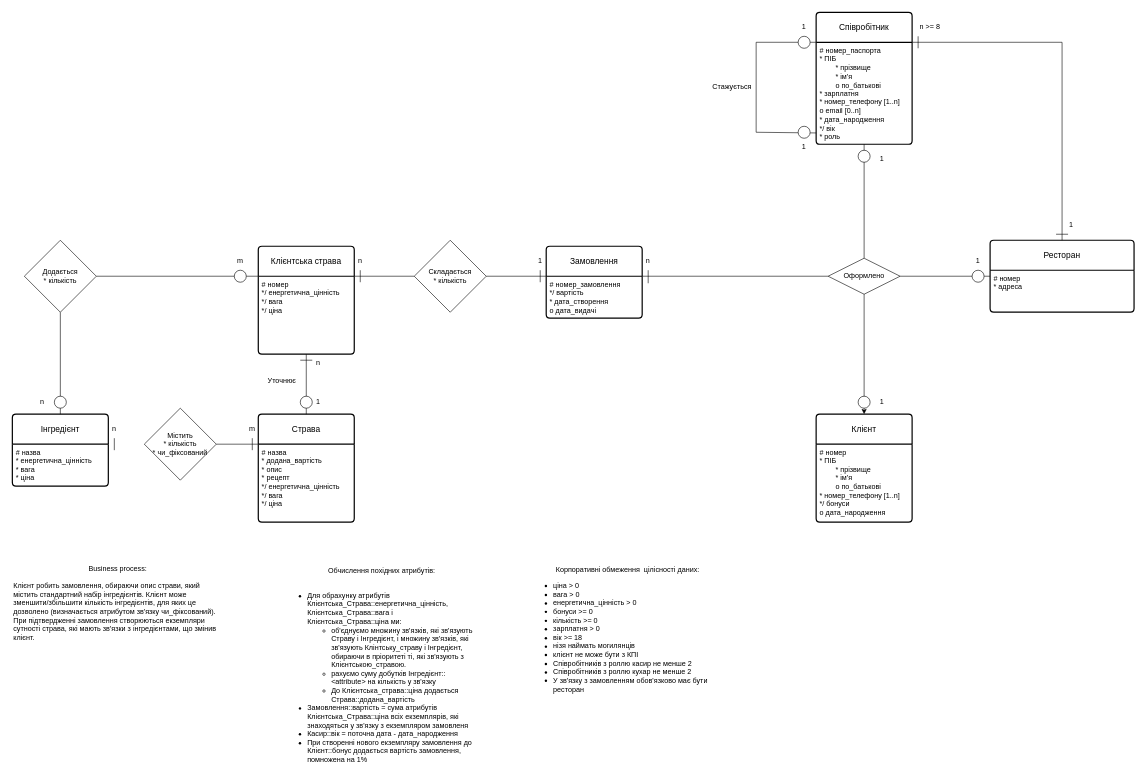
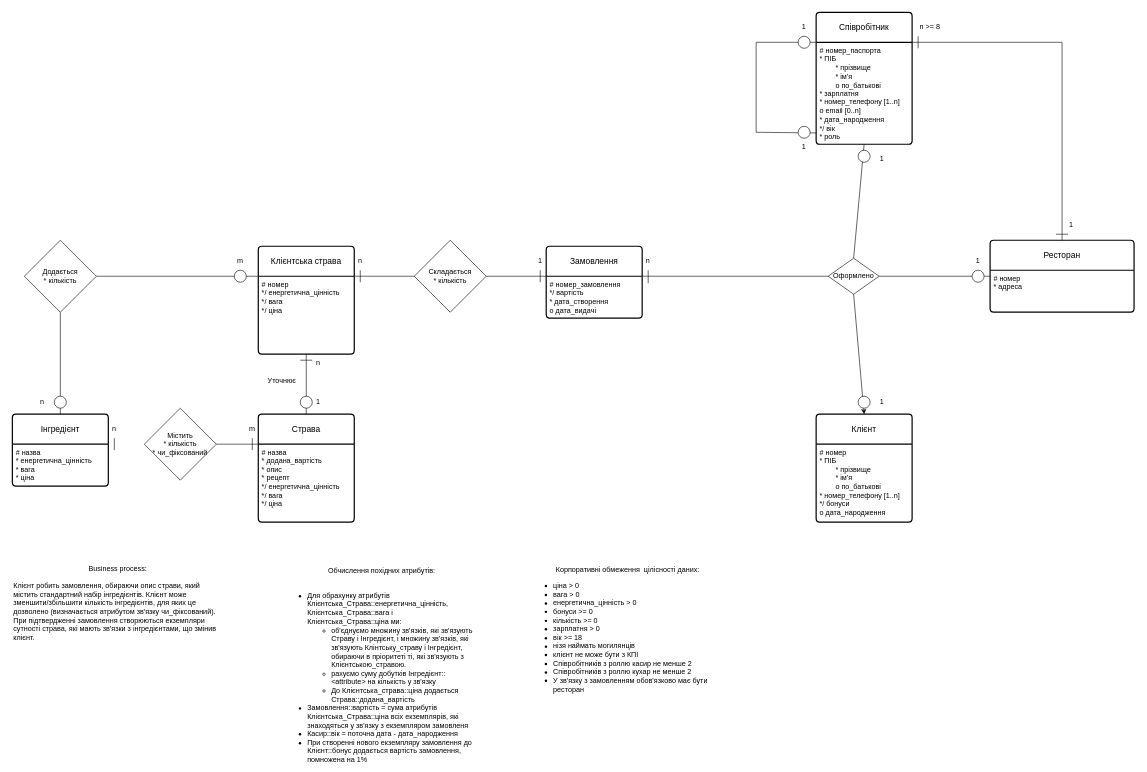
  <mxCell id="0" />
  <mxCell id="1" parent="0" />
  <mxCell id="2" value="Інгредієнт" style="swimlane;childLayout=stackLayout;horizontal=1;startSize=50;horizontalStack=0;rounded=1;fontSize=14;fontStyle=0;strokeWidth=2;resizeParent=0;resizeLast=1;shadow=0;dashed=0;align=center;arcSize=4;whiteSpace=wrap;html=1;" parent="1" vertex="1"><mxGeometry x="20" y="690" width="160" height="120" as="geometry" /></mxCell>
  <mxCell id="3" value="# назва&lt;div&gt;* енергетична_цінність&lt;/div&gt;&lt;div&gt;* вага&lt;/div&gt;&lt;div&gt;* ціна&lt;/div&gt;" style="align=left;strokeColor=none;fillColor=none;spacingLeft=4;fontSize=12;verticalAlign=top;resizable=0;rotatable=0;part=1;html=1;" parent="2" vertex="1"><mxGeometry y="50" width="160" height="70" as="geometry" /></mxCell>
  <mxCell id="4" value="Страва" style="swimlane;childLayout=stackLayout;horizontal=1;startSize=50;horizontalStack=0;rounded=1;fontSize=14;fontStyle=0;strokeWidth=2;resizeParent=0;resizeLast=1;shadow=0;dashed=0;align=center;arcSize=4;whiteSpace=wrap;html=1;rotation=0;" parent="1" vertex="1"><mxGeometry x="430" y="690" width="160" height="180" as="geometry" /></mxCell>
  <mxCell id="5" value="# назва&lt;div&gt;* додана_вартість&lt;/div&gt;&lt;div&gt;* опис&lt;/div&gt;&lt;div&gt;* рецепт&lt;/div&gt;&lt;div&gt;&lt;div&gt;*/&amp;nbsp;&lt;span style=&quot;background-color: initial;&quot;&gt;енергетична_цінність&lt;/span&gt;&lt;/div&gt;&lt;div&gt;&lt;span style=&quot;background-color: initial;&quot;&gt;*/ вага&lt;/span&gt;&lt;/div&gt;&lt;div&gt;&lt;span style=&quot;background-color: initial;&quot;&gt;*/ ціна&lt;/span&gt;&lt;/div&gt;&lt;/div&gt;" style="align=left;strokeColor=none;fillColor=none;spacingLeft=4;fontSize=12;verticalAlign=top;resizable=0;rotatable=0;part=1;html=1;" parent="4" vertex="1"><mxGeometry y="50" width="160" height="130" as="geometry" /></mxCell>
  <mxCell id="6" value="Замовлення" style="swimlane;childLayout=stackLayout;horizontal=1;startSize=50;horizontalStack=0;rounded=1;fontSize=14;fontStyle=0;strokeWidth=2;resizeParent=0;resizeLast=1;shadow=0;dashed=0;align=center;arcSize=4;whiteSpace=wrap;html=1;" parent="1" vertex="1"><mxGeometry x="910" y="410" width="160" height="120" as="geometry" /></mxCell>
  <mxCell id="7" value="# номер_замовлення&lt;div&gt;*/ вартість&lt;/div&gt;&lt;div&gt;* дата_створення&lt;/div&gt;&lt;div&gt;o дата_видачі&lt;/div&gt;" style="align=left;strokeColor=none;fillColor=none;spacingLeft=4;fontSize=12;verticalAlign=top;resizable=0;rotatable=0;part=1;html=1;" parent="6" vertex="1"><mxGeometry y="50" width="160" height="70" as="geometry" /></mxCell>
  <mxCell id="8" value="Містить&lt;div&gt;* кількість&lt;/div&gt;&lt;div&gt;* чи_фіксований&lt;/div&gt;" style="shape=rhombus;perimeter=rhombusPerimeter;whiteSpace=wrap;html=1;align=center;rotation=0;" parent="1" vertex="1"><mxGeometry x="240" y="680" width="120" height="120" as="geometry" /></mxCell>
  <mxCell id="9" value="" style="endArrow=none;html=1;rounded=0;exitX=1;exitY=0.5;exitDx=0;exitDy=0;entryX=0;entryY=0;entryDx=0;entryDy=0;" parent="1" source="8" target="5" edge="1"><mxGeometry width="50" height="50" relative="1" as="geometry"><mxPoint x="390" y="700" as="sourcePoint" /><mxPoint x="440" y="650" as="targetPoint" /></mxGeometry></mxCell>
  <mxCell id="10" value="" style="endArrow=none;html=1;rounded=0;" parent="1" edge="1"><mxGeometry width="50" height="50" relative="1" as="geometry"><mxPoint x="190" y="750" as="sourcePoint" /><mxPoint x="190" y="730" as="targetPoint" /></mxGeometry></mxCell>
  <mxCell id="11" value="" style="endArrow=none;html=1;rounded=0;" parent="1" edge="1"><mxGeometry width="50" height="50" relative="1" as="geometry"><mxPoint x="420" y="750" as="sourcePoint" /><mxPoint x="420" y="730" as="targetPoint" /></mxGeometry></mxCell>
  <mxCell id="12" value="n" style="text;html=1;align=center;verticalAlign=middle;whiteSpace=wrap;rounded=0;" parent="1" vertex="1"><mxGeometry x="160" y="700" width="60" height="30" as="geometry" /></mxCell>
  <mxCell id="13" value="m" style="text;html=1;align=center;verticalAlign=middle;whiteSpace=wrap;rounded=0;" parent="1" vertex="1"><mxGeometry x="390" y="700" width="60" height="30" as="geometry" /></mxCell>
  <mxCell id="14" value="" style="endArrow=none;html=1;rounded=0;exitX=0.5;exitY=0;exitDx=0;exitDy=0;entryX=0.5;entryY=1;entryDx=0;entryDy=0;" parent="1" source="4" target="16" edge="1"><mxGeometry width="50" height="50" relative="1" as="geometry"><mxPoint x="780" y="760" as="sourcePoint" /><mxPoint x="850" y="740" as="targetPoint" /></mxGeometry></mxCell>
  <mxCell id="15" value="Клієнтська страва" style="swimlane;childLayout=stackLayout;horizontal=1;startSize=50;horizontalStack=0;rounded=1;fontSize=14;fontStyle=0;strokeWidth=2;resizeParent=0;resizeLast=1;shadow=0;dashed=0;align=center;arcSize=4;whiteSpace=wrap;html=1;rotation=0;" parent="1" vertex="1"><mxGeometry x="430" y="410" width="160" height="180" as="geometry" /></mxCell>
  <mxCell id="16" value="&lt;div&gt;# номер&lt;/div&gt;&lt;div&gt;*/&amp;nbsp;&lt;span style=&quot;background-color: initial;&quot;&gt;енергетична_цінність&lt;/span&gt;&lt;/div&gt;&lt;div&gt;&lt;span style=&quot;background-color: initial;&quot;&gt;*/ вага&lt;/span&gt;&lt;/div&gt;&lt;div&gt;&lt;span style=&quot;background-color: initial;&quot;&gt;*/ ціна&lt;/span&gt;&lt;/div&gt;" style="align=left;strokeColor=none;fillColor=none;spacingLeft=4;fontSize=12;verticalAlign=top;resizable=0;rotatable=0;part=1;html=1;" parent="15" vertex="1"><mxGeometry y="50" width="160" height="130" as="geometry" /></mxCell>
  <mxCell id="17" value="Уточнює" style="text;strokeColor=none;fillColor=none;spacingLeft=4;spacingRight=4;overflow=hidden;rotatable=0;points=[[0,0.5],[1,0.5]];portConstraint=eastwest;fontSize=12;whiteSpace=wrap;html=1;rotation=0;" parent="1" vertex="1"><mxGeometry x="440" y="620" width="80" height="30" as="geometry" /></mxCell>
  <mxCell id="18" value="" style="endArrow=none;html=1;rounded=0;" parent="1" edge="1"><mxGeometry width="50" height="50" relative="1" as="geometry"><mxPoint x="520" y="600" as="sourcePoint" /><mxPoint x="500" y="600" as="targetPoint" /></mxGeometry></mxCell>
  <mxCell id="19" value="" style="ellipse;whiteSpace=wrap;html=1;aspect=fixed;" parent="1" vertex="1"><mxGeometry x="500" y="660" width="20" height="20" as="geometry" /></mxCell>
  <mxCell id="20" value="1" style="text;html=1;align=center;verticalAlign=middle;whiteSpace=wrap;rounded=0;" parent="1" vertex="1"><mxGeometry x="500" y="655" width="60" height="30" as="geometry" /></mxCell>
  <mxCell id="21" value="n" style="text;html=1;align=center;verticalAlign=middle;whiteSpace=wrap;rounded=0;" parent="1" vertex="1"><mxGeometry x="500" y="590" width="60" height="30" as="geometry" /></mxCell>
  <mxCell id="22" value="" style="endArrow=none;html=1;rounded=0;entryX=0;entryY=0;entryDx=0;entryDy=0;exitX=1;exitY=0.5;exitDx=0;exitDy=0;" parent="1" source="24" target="16" edge="1"><mxGeometry width="50" height="50" relative="1" as="geometry"><mxPoint x="200" as="sourcePoint" y="500" /><mxPoint x="250" y="640" as="targetPoint" /></mxGeometry></mxCell>
  <mxCell id="23" value="" style="endArrow=none;html=1;rounded=0;entryX=0.5;entryY=0;entryDx=0;entryDy=0;exitX=0.5;exitY=0;exitDx=0;exitDy=0;" parent="1" source="26" target="2" edge="1"><mxGeometry width="50" height="50" relative="1" as="geometry"><mxPoint x="100" y="490" as="sourcePoint" /><mxPoint x="440" y="470" as="targetPoint" /></mxGeometry></mxCell>
  <mxCell id="24" value="Додається&lt;div&gt;* кількість&lt;/div&gt;" style="shape=rhombus;perimeter=rhombusPerimeter;whiteSpace=wrap;html=1;align=center;rotation=0;" parent="1" vertex="1"><mxGeometry x="40" y="400" width="120" height="120" as="geometry" /></mxCell>
  <mxCell id="25" value="" style="endArrow=none;html=1;rounded=0;entryX=0.5;entryY=0;entryDx=0;entryDy=0;exitX=0.5;exitY=1;exitDx=0;exitDy=0;" parent="1" source="24" target="26" edge="1"><mxGeometry width="50" height="50" relative="1" as="geometry"><mxPoint x="100" y="490" as="sourcePoint" /><mxPoint x="100" y="690" as="targetPoint" /></mxGeometry></mxCell>
  <mxCell id="26" value="" style="ellipse;whiteSpace=wrap;html=1;" parent="1" vertex="1"><mxGeometry x="90" y="660" width="20" height="20" as="geometry" /></mxCell>
  <mxCell id="27" value="n" style="text;html=1;align=center;verticalAlign=middle;whiteSpace=wrap;rounded=0;" parent="1" vertex="1"><mxGeometry x="40" y="655" width="60" height="30" as="geometry" /></mxCell>
  <mxCell id="28" value="m" style="text;html=1;align=center;verticalAlign=middle;whiteSpace=wrap;rounded=0;" parent="1" vertex="1"><mxGeometry x="370" y="420" width="60" height="30" as="geometry" /></mxCell>
  <mxCell id="29" value="&lt;div style=&quot;text-align: center;&quot;&gt;&lt;span style=&quot;background-color: initial;&quot;&gt;Business process:&lt;/span&gt;&lt;/div&gt;&lt;div style=&quot;text-align: center;&quot;&gt;&lt;span style=&quot;background-color: initial;&quot;&gt;&lt;br&gt;&lt;/span&gt;&lt;/div&gt;&lt;div&gt;Клієнт робить замовлення, обираючи опис страви, який містить стандартний набір інгредієнтів. Клієнт може зменшити/збільшити кількість інгредієнтів, для яких це дозволено (визначається атрибутом зв'язку чи_фіксований). При підтвердженні замовлення створюються екземпляри сутності страва, які мають зв'язки з інгредієнтами, що змінив клієнт.&lt;/div&gt;" style="text;html=1;align=left;verticalAlign=middle;whiteSpace=wrap;rounded=0;" parent="1" vertex="1"><mxGeometry x="20" y="990" width="350" height="30" as="geometry" /></mxCell>
  <mxCell id="30" value="Складається&lt;div&gt;* кількість&lt;/div&gt;" style="shape=rhombus;perimeter=rhombusPerimeter;whiteSpace=wrap;html=1;align=center;rotation=0;" parent="1" vertex="1"><mxGeometry x="690" y="400" width="120" height="120" as="geometry" /></mxCell>
  <mxCell id="31" value="" style="endArrow=none;html=1;rounded=0;exitX=1;exitY=0;exitDx=0;exitDy=0;" parent="1" source="16" target="30" edge="1"><mxGeometry width="50" height="50" relative="1" as="geometry"><mxPoint x="620" y="590" as="sourcePoint" /><mxPoint x="670" y="540" as="targetPoint" /></mxGeometry></mxCell>
  <mxCell id="32" value="" style="endArrow=none;html=1;rounded=0;exitX=1;exitY=0.5;exitDx=0;exitDy=0;entryX=0;entryY=0;entryDx=0;entryDy=0;" parent="1" source="30" target="7" edge="1"><mxGeometry width="50" height="50" relative="1" as="geometry"><mxPoint x="600" y="470" as="sourcePoint" /><mxPoint x="700" y="470" as="targetPoint" /></mxGeometry></mxCell>
  <mxCell id="33" value="" style="endArrow=none;html=1;rounded=0;" parent="1" edge="1"><mxGeometry width="50" height="50" relative="1" as="geometry"><mxPoint x="900" y="470" as="sourcePoint" /><mxPoint x="900" y="450" as="targetPoint" /></mxGeometry></mxCell>
  <mxCell id="34" value="" style="endArrow=none;html=1;rounded=0;" parent="1" edge="1"><mxGeometry width="50" height="50" relative="1" as="geometry"><mxPoint x="600" y="470" as="sourcePoint" /><mxPoint x="600" y="450" as="targetPoint" /></mxGeometry></mxCell>
  <mxCell id="35" value="n" style="text;html=1;align=center;verticalAlign=middle;whiteSpace=wrap;rounded=0;" parent="1" vertex="1"><mxGeometry x="570" y="420" width="60" height="30" as="geometry" /></mxCell>
  <mxCell id="36" value="1" style="text;html=1;align=center;verticalAlign=middle;whiteSpace=wrap;rounded=0;" parent="1" vertex="1"><mxGeometry x="870" y="420" width="60" height="30" as="geometry" /></mxCell>
  <mxCell id="37" value="Ресторан" style="swimlane;childLayout=stackLayout;horizontal=1;startSize=50;horizontalStack=0;rounded=1;fontSize=14;fontStyle=0;strokeWidth=2;resizeParent=0;resizeLast=1;shadow=0;dashed=0;align=center;arcSize=4;whiteSpace=wrap;html=1;rotation=0;" parent="1" vertex="1"><mxGeometry x="1650" y="400" width="240" height="120" as="geometry" /></mxCell>
  <mxCell id="38" value="# номер&lt;div&gt;* адреса&lt;br&gt;&lt;/div&gt;" style="align=left;strokeColor=none;fillColor=none;spacingLeft=4;fontSize=12;verticalAlign=top;resizable=0;rotatable=0;part=1;html=1;" parent="37" vertex="1"><mxGeometry y="50" width="240" height="70" as="geometry" /></mxCell>
  <mxCell id="39" value="Співробітник" style="swimlane;childLayout=stackLayout;horizontal=1;startSize=50;horizontalStack=0;rounded=1;fontSize=14;fontStyle=0;strokeWidth=2;resizeParent=0;resizeLast=1;shadow=0;dashed=0;align=center;arcSize=4;whiteSpace=wrap;html=1;rotation=0;" parent="1" vertex="1"><mxGeometry x="1360" y="20" width="160" height="220" as="geometry" /></mxCell>
  <mxCell id="40" value="# номер_паспорта&lt;div&gt;* ПІБ&lt;/div&gt;&lt;div&gt;&lt;span style=&quot;white-space: pre;&quot;&gt;&#09;&lt;/span&gt;* прізвище&lt;br&gt;&lt;/div&gt;&lt;div&gt;&lt;span style=&quot;white-space: pre;&quot;&gt;&#09;&lt;/span&gt;* ім'я&lt;br&gt;&lt;/div&gt;&lt;div&gt;&lt;span style=&quot;white-space: pre;&quot;&gt;&#09;&lt;/span&gt;o по_батькові&lt;br&gt;&lt;/div&gt;&lt;div&gt;* зарплатня&lt;/div&gt;&lt;div&gt;&lt;span style=&quot;background-color: initial;&quot;&gt;* номер_телефону [1..n]&lt;/span&gt;&lt;/div&gt;&lt;div&gt;o email [0..n]&lt;/div&gt;&lt;div&gt;* дата_народження&lt;/div&gt;&lt;div&gt;*/ вік&lt;/div&gt;&lt;div&gt;* роль&lt;/div&gt;" style="align=left;strokeColor=none;fillColor=none;spacingLeft=4;fontSize=12;verticalAlign=top;resizable=0;rotatable=0;part=1;html=1;" parent="39" vertex="1"><mxGeometry y="50" width="160" height="170" as="geometry" /></mxCell>
  <mxCell id="41" value="" style="endArrow=none;html=1;rounded=0;exitX=0;exitY=0.889;exitDx=0;exitDy=0;exitPerimeter=0;entryX=0;entryY=0;entryDx=0;entryDy=0;" parent="39" source="40" target="40" edge="1"><mxGeometry width="50" height="50" relative="1" as="geometry"><mxPoint x="-80" y="190" as="sourcePoint" /><mxPoint x="-100" y="50" as="targetPoint" /><Array as="points"><mxPoint x="-100" y="200" /><mxPoint x="-100" y="50" /></Array></mxGeometry></mxCell>
  <mxCell id="42" value="" style="endArrow=none;html=1;rounded=0;exitX=0.5;exitY=0;exitDx=0;exitDy=0;entryX=1;entryY=0;entryDx=0;entryDy=0;" parent="1" source="37" target="40" edge="1"><mxGeometry width="50" height="50" relative="1" as="geometry"><mxPoint x="880" y="80" as="sourcePoint" /><mxPoint x="930" y="30" as="targetPoint" /><Array as="points"><mxPoint x="1770" y="70" /></Array></mxGeometry></mxCell>
  <mxCell id="43" value="" style="endArrow=none;html=1;rounded=0;" parent="1" edge="1"><mxGeometry width="50" height="50" relative="1" as="geometry"><mxPoint x="1530" y="80" as="sourcePoint" /><mxPoint x="1530" y="60" as="targetPoint" /></mxGeometry></mxCell>
  <mxCell id="44" value="n &amp;gt;= 8" style="text;html=1;align=center;verticalAlign=middle;whiteSpace=wrap;rounded=0;" parent="1" vertex="1"><mxGeometry x="1520" y="30" width="60" height="30" as="geometry" /></mxCell>
  <mxCell id="45" value="" style="endArrow=none;html=1;rounded=0;entryX=0.5;entryY=1;entryDx=0;entryDy=0;exitX=0.5;exitY=0;exitDx=0;exitDy=0;" parent="1" source="47" target="40" edge="1"><mxGeometry width="50" height="50" relative="1" as="geometry"><mxPoint x="840" y="320" as="sourcePoint" /><mxPoint x="890" y="270" as="targetPoint" /></mxGeometry></mxCell>
  <mxCell id="46" value="1" style="text;html=1;align=center;verticalAlign=middle;whiteSpace=wrap;rounded=0;" parent="1" vertex="1"><mxGeometry x="1440" y="250" width="60" height="30" as="geometry" /></mxCell>
- <mxCell id="47" value="Оформлено" style="shape=rhombus;perimeter=rhombusPerimeter;whiteSpace=wrap;html=1;align=center;" parent="1" vertex="1"><mxGeometry x="1380" y="430" width="120" height="60" as="geometry" /></mxCell>
+ <mxCell id="47" value="Оформлено" style="shape=rhombus;perimeter=rhombusPerimeter;whiteSpace=wrap;html=1;align=center;" parent="1" vertex="1"><mxGeometry x="1380" y="430" width="85" height="60" as="geometry" /></mxCell>
  <mxCell id="48" value="" style="endArrow=none;html=1;rounded=0;exitX=1;exitY=0;exitDx=0;exitDy=0;entryX=0;entryY=0.5;entryDx=0;entryDy=0;" parent="1" source="7" target="47" edge="1"><mxGeometry width="50" height="50" relative="1" as="geometry"><mxPoint x="1170" y="360" as="sourcePoint" /><mxPoint x="1220" y="310" as="targetPoint" /></mxGeometry></mxCell>
  <mxCell id="49" value="" style="endArrow=none;html=1;rounded=0;exitX=0;exitY=0.5;exitDx=0;exitDy=0;entryX=1;entryY=0.5;entryDx=0;entryDy=0;" parent="1" source="37" target="47" edge="1"><mxGeometry width="50" height="50" relative="1" as="geometry"><mxPoint x="1080" y="470" as="sourcePoint" /><mxPoint x="1380" y="470" as="targetPoint" /></mxGeometry></mxCell>
  <mxCell id="50" value="" style="endArrow=none;html=1;rounded=0;" parent="1" edge="1"><mxGeometry width="50" height="50" relative="1" as="geometry"><mxPoint x="1080" y="450" as="sourcePoint" /><mxPoint x="1080" y="471.714" as="targetPoint" /></mxGeometry></mxCell>
  <mxCell id="51" value="n" style="text;html=1;align=center;verticalAlign=middle;whiteSpace=wrap;rounded=0;" parent="1" vertex="1"><mxGeometry x="1050" y="420" width="60" height="30" as="geometry" /></mxCell>
- <mxCell id="52" value="Стажується" style="text;html=1;align=center;verticalAlign=middle;whiteSpace=wrap;rounded=0;" parent="1" vertex="1"><mxGeometry x="1190" y="130" width="60" height="30" as="geometry" /></mxCell>
  <mxCell id="53" value="1" style="text;html=1;align=center;verticalAlign=middle;whiteSpace=wrap;rounded=0;" parent="1" vertex="1"><mxGeometry x="1310" y="30" width="60" height="30" as="geometry" /></mxCell>
  <mxCell id="54" value="1" style="text;html=1;align=center;verticalAlign=middle;whiteSpace=wrap;rounded=0;" parent="1" vertex="1"><mxGeometry x="1310" y="230" width="60" height="30" as="geometry" /></mxCell>
  <mxCell id="55" value="" style="ellipse;whiteSpace=wrap;html=1;aspect=fixed;" parent="1" vertex="1"><mxGeometry x="1330" y="60" width="20" height="20" as="geometry" /></mxCell>
  <mxCell id="56" value="Клієнт" style="swimlane;childLayout=stackLayout;horizontal=1;startSize=50;horizontalStack=0;rounded=1;fontSize=14;fontStyle=0;strokeWidth=2;resizeParent=0;resizeLast=1;shadow=0;dashed=0;align=center;arcSize=4;whiteSpace=wrap;html=1;rotation=0;" parent="1" vertex="1"><mxGeometry x="1360" y="690" width="160" height="180" as="geometry" /></mxCell>
  <mxCell id="57" value="# номер&lt;div&gt;* ПІБ&lt;/div&gt;&lt;div&gt;&lt;span style=&quot;white-space-collapse: preserve;&quot;&gt;&#09;&lt;/span&gt;* прізвище&lt;br&gt;&lt;/div&gt;&lt;div&gt;&lt;span style=&quot;white-space-collapse: preserve;&quot;&gt;&#09;&lt;/span&gt;* ім'я&lt;br&gt;&lt;/div&gt;&lt;div&gt;&lt;span style=&quot;background-color: initial; white-space-collapse: preserve;&quot;&gt;&#09;&lt;/span&gt;&lt;span style=&quot;background-color: initial;&quot;&gt;o по_батькові&lt;/span&gt;&amp;nbsp;&lt;/div&gt;&lt;div&gt;*&amp;nbsp;&lt;span style=&quot;background-color: initial;&quot;&gt;номер_телефону [1..n]&lt;/span&gt;&lt;/div&gt;&lt;div&gt;&lt;span style=&quot;background-color: initial;&quot;&gt;*/ бонуси&lt;/span&gt;&lt;/div&gt;&lt;div&gt;&lt;div&gt;o дата_народження&lt;/div&gt;&lt;div&gt;&lt;br&gt;&lt;/div&gt;&lt;/div&gt;" style="align=left;strokeColor=none;fillColor=none;spacingLeft=4;fontSize=12;verticalAlign=top;resizable=0;rotatable=0;part=1;html=1;" parent="56" vertex="1"><mxGeometry y="50" width="160" height="130" as="geometry" /></mxCell>
  <mxCell id="58" value="" style="endArrow=classic;html=1;rounded=0;entryX=0.5;entryY=0;entryDx=0;entryDy=0;exitX=0.5;exitY=1;exitDx=0;exitDy=0;" parent="1" source="47" target="56" edge="1"><mxGeometry width="50" height="50" relative="1" as="geometry"><mxPoint x="860" y="720" as="sourcePoint" /><mxPoint x="910" y="670" as="targetPoint" /></mxGeometry></mxCell>
  <mxCell id="59" value="" style="ellipse;whiteSpace=wrap;html=1;aspect=fixed;" parent="1" vertex="1"><mxGeometry x="1430" y="660" width="20" height="20" as="geometry" /></mxCell>
  <mxCell id="60" value="1" style="text;html=1;align=center;verticalAlign=middle;whiteSpace=wrap;rounded=0;" parent="1" vertex="1"><mxGeometry x="1440" y="655" width="60" height="30" as="geometry" /></mxCell>
  <mxCell id="61" value="&lt;div style=&quot;text-align: center;&quot;&gt;&lt;span style=&quot;background-color: initial;&quot;&gt;Обчислення похідних атрибутів:&lt;/span&gt;&lt;/div&gt;&lt;div&gt;&lt;br&gt;&lt;/div&gt;&lt;div&gt;&lt;ul&gt;&lt;li&gt;Для обрахунку атрибутів Клієнтська_Страва::енергетична_цінність, Клієнтська_Страва::вага і Клієнтська_Страва::ціна&amp;nbsp;ми:&lt;/li&gt;&lt;ul&gt;&lt;li&gt;об'єднуємо множину зв'язків, які зв'язують Страву і Інгредієнт, і множину зв'язків, які зв'язують Клінтську_страву і Інгредієнт, обираючи в пріоритеті ті, які зв'язують з Клієнтською_стравою.&lt;/li&gt;&lt;li&gt;рахуємо суму добутків Інгредієнт::&amp;lt;attribute&amp;gt; на кількість у зв'язку&amp;nbsp;&amp;nbsp;&lt;/li&gt;&lt;li&gt;До Клієнтська_страва::ціна додається Страва::додана_вартість&amp;nbsp;&lt;/li&gt;&lt;/ul&gt;&lt;li&gt;&lt;span style=&quot;background-color: initial;&quot;&gt;Замовлення::вартість = сума атрибутів Клієнтська_Страва::ціна всіх екземплярів, які знаходяться у зв'язку з екземпляром замовленя&lt;/span&gt;&lt;br&gt;&lt;/li&gt;&lt;li&gt;Касир::вік = поточна дата - дата_народження&lt;/li&gt;&lt;li&gt;При створенні нового екземпляру замовлення до Клієнт::бонус додається вартість замовлення, помножена на 1%&amp;nbsp;&lt;/li&gt;&lt;/ul&gt;&lt;/div&gt;" style="text;html=1;align=left;verticalAlign=middle;whiteSpace=wrap;rounded=0;" parent="1" vertex="1"><mxGeometry x="470" y="1100" width="330" height="30" as="geometry" /></mxCell>
  <mxCell id="62" value="&lt;div style=&quot;text-align: center;&quot;&gt;&lt;span style=&quot;background-color: initial;&quot;&gt;Корпоративні о&lt;/span&gt;бмеження&amp;nbsp; цілісності даних:&lt;/div&gt;&lt;div style=&quot;&quot;&gt;&lt;ul&gt;&lt;li style=&quot;&quot;&gt;ціна &amp;gt; 0&lt;/li&gt;&lt;li style=&quot;&quot;&gt;вага &amp;gt; 0&lt;/li&gt;&lt;li style=&quot;&quot;&gt;енергетична_цінність &amp;gt; 0&lt;/li&gt;&lt;li style=&quot;&quot;&gt;бонуси &amp;gt;= 0&lt;/li&gt;&lt;li style=&quot;&quot;&gt;кількість &amp;gt;= 0&lt;/li&gt;&lt;li style=&quot;&quot;&gt;зарплатня &amp;gt; 0&lt;/li&gt;&lt;li style=&quot;&quot;&gt;вік &amp;gt;= 18&lt;/li&gt;&lt;li style=&quot;&quot;&gt;нізя наймать могилянців&lt;/li&gt;&lt;li style=&quot;&quot;&gt;клієнт не може бути з КПІ&lt;/li&gt;&lt;li style=&quot;&quot;&gt;Співробітників з роллю касир не менше 2&lt;/li&gt;&lt;li style=&quot;&quot;&gt;Співробітників з роллю кухар не менше 2&lt;/li&gt;&lt;li style=&quot;&quot;&gt;У зв'язку з замовленням обов'язково має бути ресторан&lt;/li&gt;&lt;/ul&gt;&lt;/div&gt;" style="text;html=1;align=left;verticalAlign=middle;whiteSpace=wrap;rounded=0;" parent="1" vertex="1"><mxGeometry x="880" y="1040" width="330" height="30" as="geometry" /></mxCell>
  <mxCell id="63" value="" style="ellipse;whiteSpace=wrap;html=1;aspect=fixed;" parent="1" vertex="1"><mxGeometry x="1330" y="210" width="20" height="20" as="geometry" /></mxCell>
  <mxCell id="64" value="" style="ellipse;whiteSpace=wrap;html=1;aspect=fixed;" parent="1" vertex="1"><mxGeometry x="1430" y="250" width="20" height="20" as="geometry" /></mxCell>
  <mxCell id="65" value="" style="ellipse;whiteSpace=wrap;html=1;" parent="1" vertex="1"><mxGeometry x="390" y="450" width="20" height="20" as="geometry" /></mxCell>
  <mxCell id="66" value="" style="endArrow=none;html=1;rounded=0;" edge="1" parent="1"><mxGeometry width="50" height="50" relative="1" as="geometry"><mxPoint x="1760" y="390" as="sourcePoint" /><mxPoint x="1780" y="390" as="targetPoint" /></mxGeometry></mxCell>
  <mxCell id="67" value="1" style="text;html=1;align=center;verticalAlign=middle;resizable=0;points=[];autosize=1;strokeColor=none;fillColor=none;" vertex="1" parent="1"><mxGeometry x="1770" y="360" width="30" height="30" as="geometry" /></mxCell>
  <mxCell id="68" value="1" style="text;html=1;align=center;verticalAlign=middle;whiteSpace=wrap;rounded=0;" vertex="1" parent="1"><mxGeometry x="1600" y="420" width="60" height="30" as="geometry" /></mxCell>
  <mxCell id="69" value="" style="ellipse;whiteSpace=wrap;html=1;aspect=fixed;" vertex="1" parent="1"><mxGeometry x="1620" y="450" width="20" height="20" as="geometry" /></mxCell>
